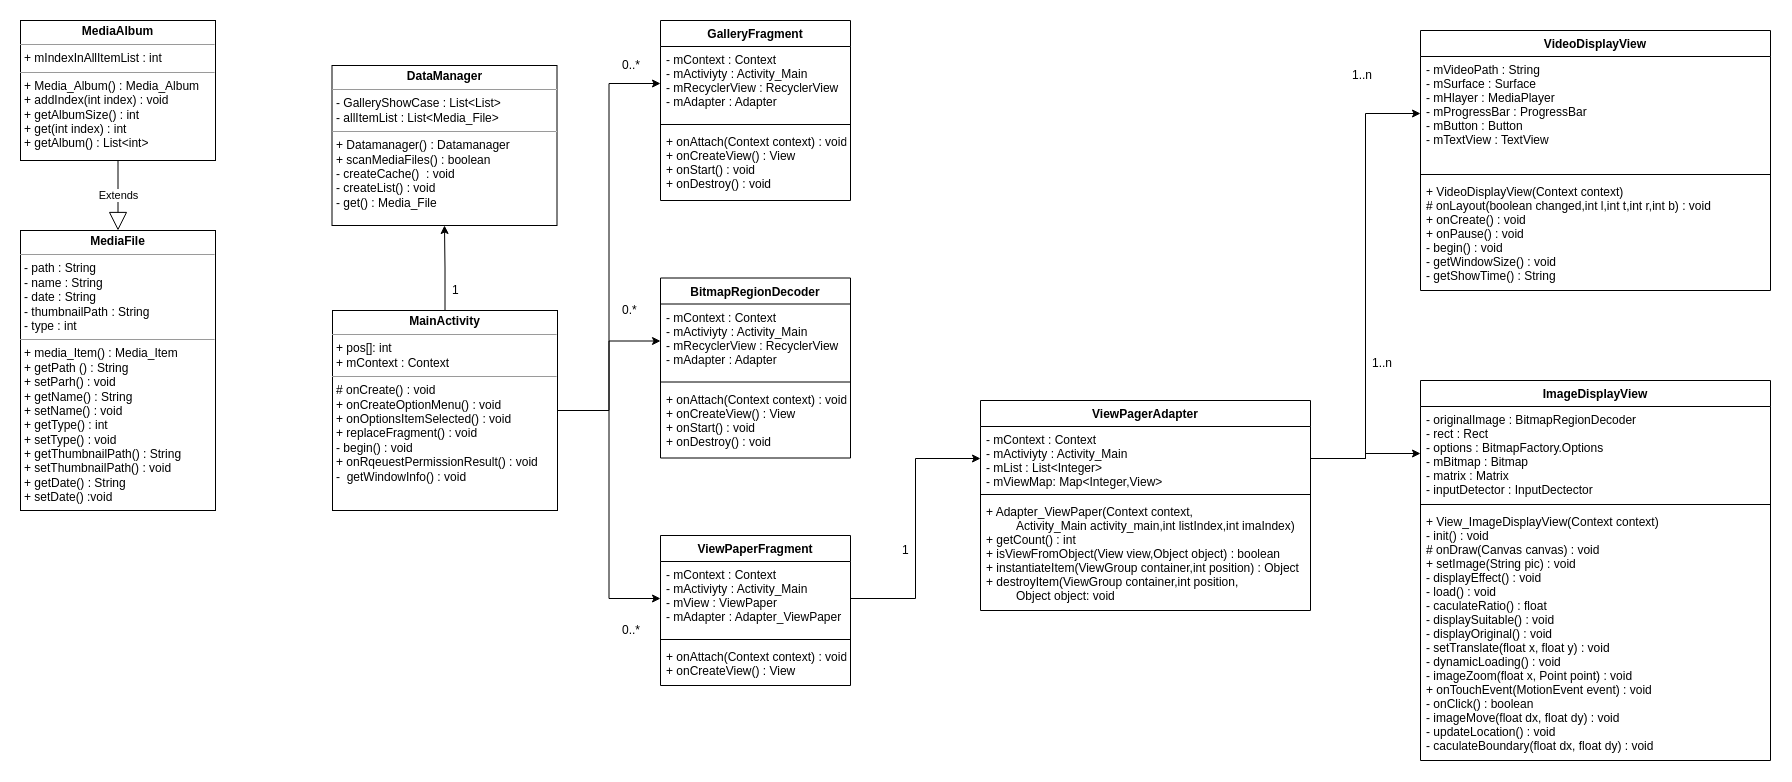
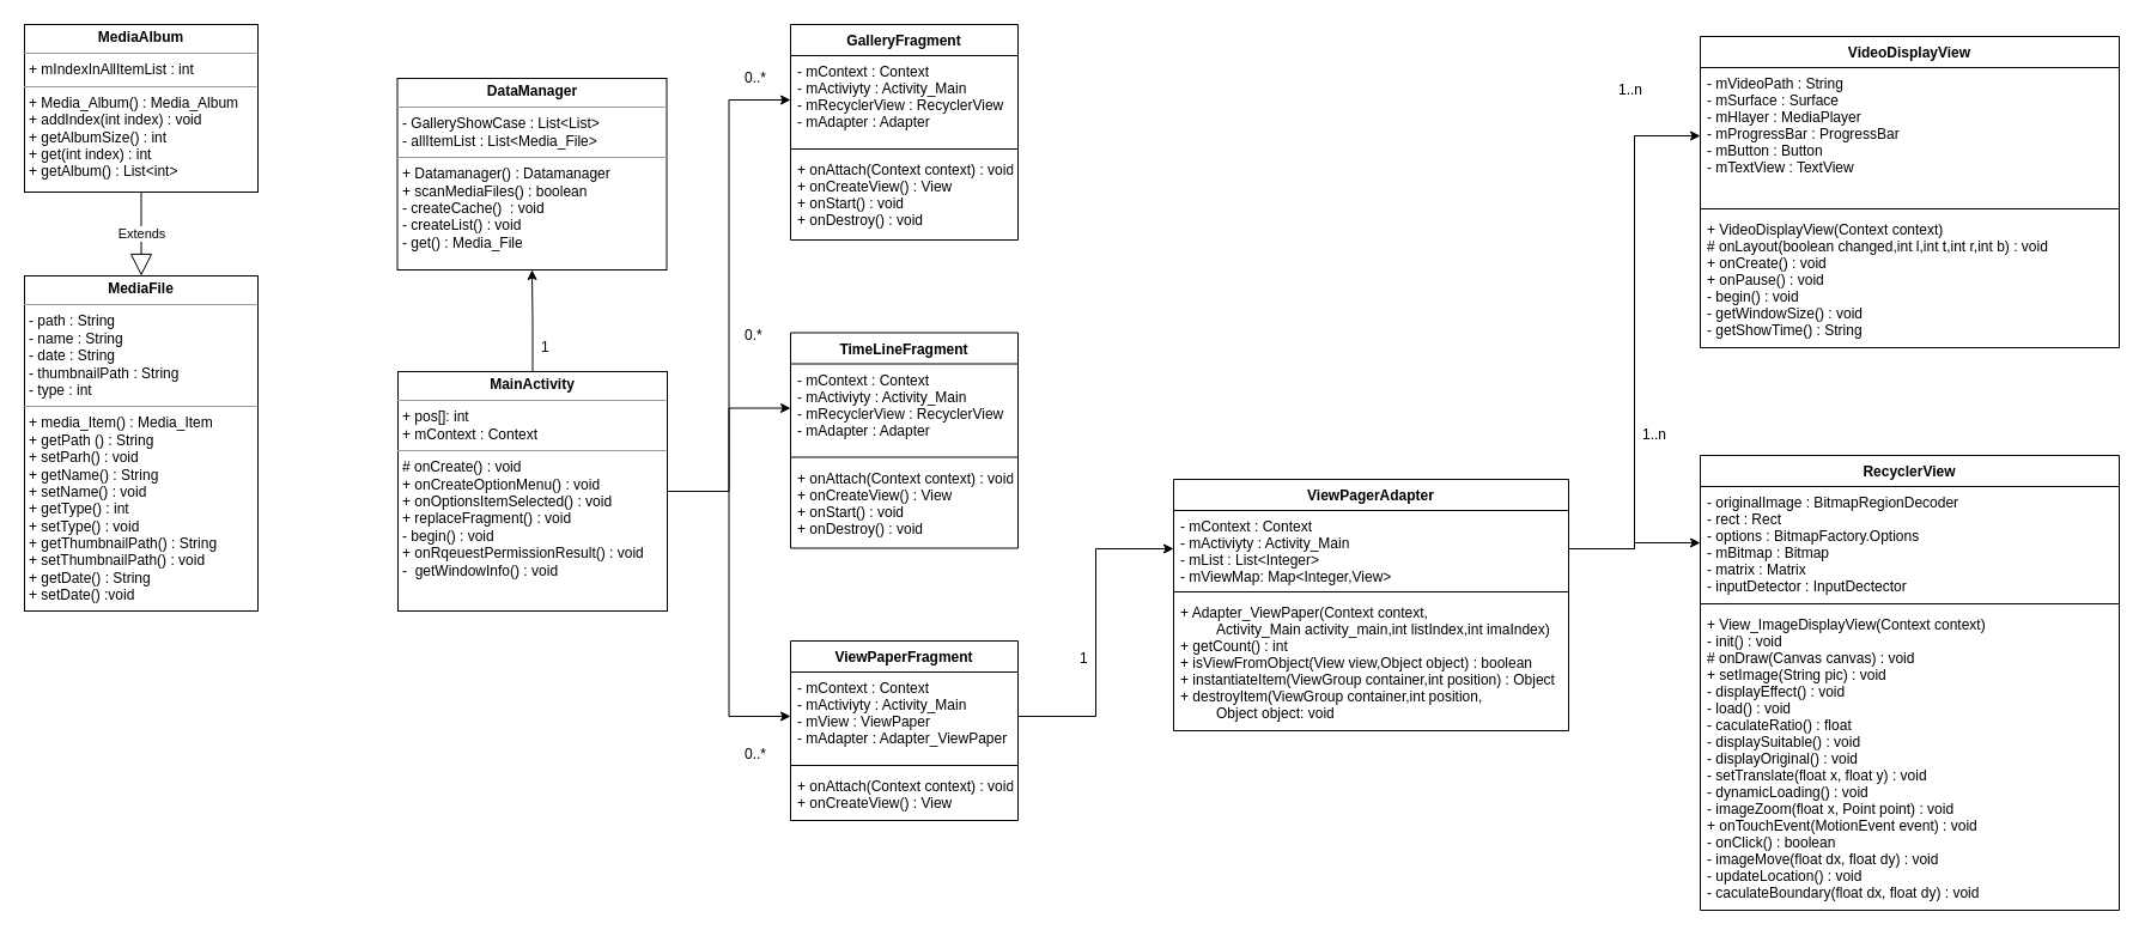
  <mxCell id="0" />
  <mxCell id="1" parent="0" />
  <mxCell id="2" value="ViewPaperFragment" style="swimlane;fontStyle=1;align=center;verticalAlign=top;childLayout=stackLayout;horizontal=1;startSize=26;horizontalStack=0;resizeParent=1;resizeParentMax=0;resizeLast=0;collapsible=1;marginBottom=0;gradientColor=none;swimlaneFillColor=none;fillColor=#FFFFFF;" parent="1" vertex="1"><mxGeometry x="660" y="535" width="190" height="150" as="geometry" /></mxCell>
  <mxCell id="3" value="- mContext : Context&#10;- mActiviyty : Activity_Main&#10;- mView : ViewPaper&#10;- mAdapter : Adapter_ViewPaper &#10;" style="text;strokeColor=none;fillColor=none;align=left;verticalAlign=top;spacingLeft=4;spacingRight=4;overflow=hidden;rotatable=0;points=[[0,0.5],[1,0.5]];portConstraint=eastwest;" parent="2" vertex="1"><mxGeometry y="26" width="190" height="74" as="geometry" /></mxCell>
  <mxCell id="4" value="" style="line;strokeWidth=1;fillColor=none;align=left;verticalAlign=middle;spacingTop=-1;spacingLeft=3;spacingRight=3;rotatable=0;labelPosition=right;points=[];portConstraint=eastwest;" parent="2" vertex="1"><mxGeometry y="100" width="190" height="8" as="geometry" /></mxCell>
  <mxCell id="5" value="+ onAttach(Context context) : void&#10;+ onCreateView() : View" style="text;strokeColor=none;fillColor=none;align=left;verticalAlign=top;spacingLeft=4;spacingRight=4;overflow=hidden;rotatable=0;points=[[0,0.5],[1,0.5]];portConstraint=eastwest;" parent="2" vertex="1"><mxGeometry y="108" width="190" height="42" as="geometry" /></mxCell>
  <mxCell id="6" value="ViewPagerAdapter" style="swimlane;fontStyle=1;align=center;verticalAlign=top;childLayout=stackLayout;horizontal=1;startSize=26;horizontalStack=0;resizeParent=1;resizeParentMax=0;resizeLast=0;collapsible=1;marginBottom=0;gradientColor=none;swimlaneFillColor=none;fillColor=#FFFFFF;" parent="1" vertex="1"><mxGeometry x="980" y="400" width="330" height="210" as="geometry"><mxRectangle x="670" y="-180" width="140" height="26" as="alternateBounds" /></mxGeometry></mxCell>
  <mxCell id="7" value="- mContext : Context&#10;- mActiviyty : Activity_Main&#10;- mList : List&lt;Integer&gt;&#10;- mViewMap: Map&lt;Integer,View&gt; &#10;" style="text;strokeColor=none;fillColor=none;align=left;verticalAlign=top;spacingLeft=4;spacingRight=4;overflow=hidden;rotatable=0;points=[[0,0.5],[1,0.5]];portConstraint=eastwest;" parent="6" vertex="1"><mxGeometry y="26" width="330" height="64" as="geometry" /></mxCell>
  <mxCell id="8" value="" style="line;strokeWidth=1;fillColor=none;align=left;verticalAlign=middle;spacingTop=-1;spacingLeft=3;spacingRight=3;rotatable=0;labelPosition=right;points=[];portConstraint=eastwest;" parent="6" vertex="1"><mxGeometry y="90" width="330" height="8" as="geometry" /></mxCell>
  <mxCell id="9" value="+ Adapter_ViewPaper(Context context,&#10;         Activity_Main activity_main,int listIndex,int imaIndex)&#10;+ getCount() : int&#10;+ isViewFromObject(View view,Object object) : boolean&#10;+ instantiateItem(ViewGroup container,int position) : Object&#10;+ destroyItem(ViewGroup container,int position,&#10;         Object object: void" style="text;strokeColor=none;fillColor=none;align=left;verticalAlign=top;spacingLeft=4;spacingRight=4;overflow=hidden;rotatable=0;points=[[0,0.5],[1,0.5]];portConstraint=eastwest;" parent="6" vertex="1"><mxGeometry y="98" width="330" height="112" as="geometry" /></mxCell>
  <mxCell id="10" value="VideoDisplayView" style="swimlane;fontStyle=1;align=center;verticalAlign=top;childLayout=stackLayout;horizontal=1;startSize=26;horizontalStack=0;resizeParent=1;resizeParentMax=0;resizeLast=0;collapsible=1;marginBottom=0;gradientColor=none;swimlaneFillColor=none;fillColor=#FFFFFF;" parent="1" vertex="1"><mxGeometry x="1420" y="30" width="350" height="260" as="geometry"><mxRectangle x="1100" y="-180" width="130" height="26" as="alternateBounds" /></mxGeometry></mxCell>
  <mxCell id="11" value="- mVideoPath : String&#10;- mSurface : Surface&#10;- mHlayer : MediaPlayer&#10;- mProgressBar : ProgressBar&#10;- mButton : Button&#10;- mTextView : TextView" style="text;strokeColor=none;fillColor=none;align=left;verticalAlign=top;spacingLeft=4;spacingRight=4;overflow=hidden;rotatable=0;points=[[0,0.5],[1,0.5]];portConstraint=eastwest;" parent="10" vertex="1"><mxGeometry y="26" width="350" height="114" as="geometry" /></mxCell>
  <mxCell id="12" value="" style="line;strokeWidth=1;fillColor=none;align=left;verticalAlign=middle;spacingTop=-1;spacingLeft=3;spacingRight=3;rotatable=0;labelPosition=right;points=[];portConstraint=eastwest;" parent="10" vertex="1"><mxGeometry y="140" width="350" height="8" as="geometry" /></mxCell>
  <mxCell id="13" value="+ VideoDisplayView(Context context)&#10;# onLayout(boolean changed,int l,int t,int r,int b) : void&#10;+ onCreate() : void&#10;+ onPause() : void&#10;- begin() : void&#10;- getWindowSize() : void&#10;- getShowTime() : String" style="text;strokeColor=none;fillColor=none;align=left;verticalAlign=top;spacingLeft=4;spacingRight=4;overflow=hidden;rotatable=0;points=[[0,0.5],[1,0.5]];portConstraint=eastwest;" parent="10" vertex="1"><mxGeometry y="148" width="350" height="112" as="geometry" /></mxCell>
- <mxCell id="14" value="ImageDisplayView" style="swimlane;fontStyle=1;align=center;verticalAlign=top;childLayout=stackLayout;horizontal=1;startSize=26;horizontalStack=0;resizeParent=1;resizeParentMax=0;resizeLast=0;collapsible=1;marginBottom=0;gradientColor=none;swimlaneFillColor=none;fillColor=#FFFFFF;" parent="1" vertex="1"><mxGeometry x="1420" y="380" width="350" height="380" as="geometry" /></mxCell>
+ <mxCell id="14" value="RecyclerView" style="swimlane;fontStyle=1;align=center;verticalAlign=top;childLayout=stackLayout;horizontal=1;startSize=26;horizontalStack=0;resizeParent=1;resizeParentMax=0;resizeLast=0;collapsible=1;marginBottom=0;gradientColor=none;swimlaneFillColor=none;fillColor=#FFFFFF;" parent="1" vertex="1"><mxGeometry x="1420" y="380" width="350" height="380" as="geometry" /></mxCell>
  <mxCell id="15" value="- originalImage : BitmapRegionDecoder&#10;- rect : Rect&#10;- options : BitmapFactory.Options&#10;- mBitmap : Bitmap&#10;- matrix : Matrix&#10;- inputDetector : InputDectector" style="text;strokeColor=none;fillColor=none;align=left;verticalAlign=top;spacingLeft=4;spacingRight=4;overflow=hidden;rotatable=0;points=[[0,0.5],[1,0.5]];portConstraint=eastwest;" parent="14" vertex="1"><mxGeometry y="26" width="350" height="94" as="geometry" /></mxCell>
  <mxCell id="16" value="" style="line;strokeWidth=1;fillColor=none;align=left;verticalAlign=middle;spacingTop=-1;spacingLeft=3;spacingRight=3;rotatable=0;labelPosition=right;points=[];portConstraint=eastwest;" parent="14" vertex="1"><mxGeometry y="120" width="350" height="8" as="geometry" /></mxCell>
  <mxCell id="17" value="+ View_ImageDisplayView(Context context)&#10;- init() : void&#10;# onDraw(Canvas canvas) : void&#10;+ setImage(String pic) : void&#10;- displayEffect() : void&#10;- load() : void&#10;- caculateRatio() : float&#10;- displaySuitable() : void&#10;- displayOriginal() : void&#10;- setTranslate(float x, float y) : void&#10;- dynamicLoading() : void&#10;- imageZoom(float x, Point point) : void&#10;+ onTouchEvent(MotionEvent event) : void&#10;- onClick() : boolean&#10;- imageMove(float dx, float dy) : void&#10;- updateLocation() : void&#10;- caculateBoundary(float dx, float dy) : void" style="text;strokeColor=none;fillColor=none;align=left;verticalAlign=top;spacingLeft=4;spacingRight=4;overflow=hidden;rotatable=0;points=[[0,0.5],[1,0.5]];portConstraint=eastwest;" parent="14" vertex="1"><mxGeometry y="128" width="350" height="252" as="geometry" /></mxCell>
  <mxCell id="18" value="&lt;p style=&quot;margin: 0px ; margin-top: 4px ; text-align: center&quot;&gt;&lt;b&gt;MediaAlbum&lt;/b&gt;&lt;/p&gt;&lt;hr size=&quot;1&quot;&gt;&lt;p style=&quot;margin: 0px ; margin-left: 4px&quot;&gt;+ mIndexInAllItemList : int&lt;/p&gt;&lt;hr size=&quot;1&quot;&gt;&lt;p style=&quot;margin: 0px ; margin-left: 4px&quot;&gt;+ Media_Album() : Media_Album&lt;br&gt;&lt;/p&gt;&lt;p style=&quot;margin: 0px ; margin-left: 4px&quot;&gt;+ addIndex(int index) : void&lt;/p&gt;&lt;p style=&quot;margin: 0px ; margin-left: 4px&quot;&gt;+ getAlbumSize() : int&lt;/p&gt;&lt;p style=&quot;margin: 0px ; margin-left: 4px&quot;&gt;+ get(int index) : int&lt;/p&gt;&lt;p style=&quot;margin: 0px ; margin-left: 4px&quot;&gt;+ getAlbum() : List&amp;lt;int&amp;gt;&lt;/p&gt;" style="verticalAlign=top;align=left;overflow=fill;fontSize=12;fontFamily=Helvetica;html=1;" parent="1" vertex="1"><mxGeometry x="20" y="20" width="195" height="140" as="geometry" /></mxCell>
  <mxCell id="19" value="&lt;p style=&quot;margin: 0px ; margin-top: 4px ; text-align: center&quot;&gt;&lt;b&gt;MediaFile&lt;/b&gt;&lt;/p&gt;&lt;hr size=&quot;1&quot;&gt;&lt;p style=&quot;margin: 0px ; margin-left: 4px&quot;&gt;- path : String&lt;/p&gt;&lt;p style=&quot;margin: 0px ; margin-left: 4px&quot;&gt;- name : String&lt;/p&gt;&lt;p style=&quot;margin: 0px ; margin-left: 4px&quot;&gt;- date : String&lt;/p&gt;&lt;p style=&quot;margin: 0px ; margin-left: 4px&quot;&gt;- thumbnailPath : String&lt;/p&gt;&lt;p style=&quot;margin: 0px ; margin-left: 4px&quot;&gt;- type : int&lt;/p&gt;&lt;hr size=&quot;1&quot;&gt;&lt;p style=&quot;margin: 0px ; margin-left: 4px&quot;&gt;+ media_Item() : Media_Item&lt;/p&gt;&lt;p style=&quot;margin: 0px ; margin-left: 4px&quot;&gt;+ getPath () : String&lt;/p&gt;&lt;p style=&quot;margin: 0px ; margin-left: 4px&quot;&gt;+ setParh() : void&lt;/p&gt;&lt;p style=&quot;margin: 0px ; margin-left: 4px&quot;&gt;+ getName() : String&lt;/p&gt;&lt;p style=&quot;margin: 0px ; margin-left: 4px&quot;&gt;+ setName() : void&lt;/p&gt;&lt;p style=&quot;margin: 0px ; margin-left: 4px&quot;&gt;+ getType() : int&lt;/p&gt;&lt;p style=&quot;margin: 0px ; margin-left: 4px&quot;&gt;+ setType() : void&lt;/p&gt;&lt;p style=&quot;margin: 0px ; margin-left: 4px&quot;&gt;+ getThumbnailPath() : String&lt;/p&gt;&lt;p style=&quot;margin: 0px ; margin-left: 4px&quot;&gt;+ setThumbnailPath() : void&lt;/p&gt;&lt;p style=&quot;margin: 0px ; margin-left: 4px&quot;&gt;+ getDate() : String&lt;/p&gt;&lt;p style=&quot;margin: 0px ; margin-left: 4px&quot;&gt;+ setDate() :void&amp;nbsp;&lt;/p&gt;" style="verticalAlign=top;align=left;overflow=fill;fontSize=12;fontFamily=Helvetica;html=1;" parent="1" vertex="1"><mxGeometry x="20" y="230" width="195" height="280" as="geometry" /></mxCell>
  <mxCell id="20" value="Extends" style="endArrow=block;endSize=16;endFill=0;html=1;exitX=0.5;exitY=1;exitDx=0;exitDy=0;" parent="1" source="18" target="19" edge="1"><mxGeometry width="160" relative="1" as="geometry"><mxPoint x="235" y="460" as="sourcePoint" /><mxPoint x="395" y="460" as="targetPoint" /></mxGeometry></mxCell>
  <mxCell id="21" value="GalleryFragment" style="swimlane;fontStyle=1;align=center;verticalAlign=top;childLayout=stackLayout;horizontal=1;startSize=26;horizontalStack=0;resizeParent=1;resizeParentMax=0;resizeLast=0;collapsible=1;marginBottom=0;gradientColor=none;swimlaneFillColor=none;fillColor=#FFFFFF;" parent="1" vertex="1"><mxGeometry x="660" y="20" width="190" height="180" as="geometry" /></mxCell>
  <mxCell id="22" value="- mContext : Context&#10;- mActiviyty : Activity_Main&#10;- mRecyclerView : RecyclerView&#10;- mAdapter : Adapter &#10;" style="text;strokeColor=none;fillColor=none;align=left;verticalAlign=top;spacingLeft=4;spacingRight=4;overflow=hidden;rotatable=0;points=[[0,0.5],[1,0.5]];portConstraint=eastwest;" parent="21" vertex="1"><mxGeometry y="26" width="190" height="74" as="geometry" /></mxCell>
  <mxCell id="23" value="" style="line;strokeWidth=1;fillColor=none;align=left;verticalAlign=middle;spacingTop=-1;spacingLeft=3;spacingRight=3;rotatable=0;labelPosition=right;points=[];portConstraint=eastwest;" parent="21" vertex="1"><mxGeometry y="100" width="190" height="8" as="geometry" /></mxCell>
  <mxCell id="24" value="+ onAttach(Context context) : void&#10;+ onCreateView() : View&#10;+ onStart() : void&#10;+ onDestroy() : void&#10;&#10;" style="text;strokeColor=none;fillColor=none;align=left;verticalAlign=top;spacingLeft=4;spacingRight=4;overflow=hidden;rotatable=0;points=[[0,0.5],[1,0.5]];portConstraint=eastwest;" parent="21" vertex="1"><mxGeometry y="108" width="190" height="72" as="geometry" /></mxCell>
  <mxCell id="25" style="edgeStyle=orthogonalEdgeStyle;rounded=0;orthogonalLoop=1;jettySize=auto;html=1;exitX=0.5;exitY=0;exitDx=0;exitDy=0;entryX=0.5;entryY=1;entryDx=0;entryDy=0;" parent="1" source="29" target="30" edge="1"><mxGeometry relative="1" as="geometry" /></mxCell>
  <mxCell id="26" style="edgeStyle=orthogonalEdgeStyle;rounded=0;orthogonalLoop=1;jettySize=auto;html=1;exitX=1;exitY=0.5;exitDx=0;exitDy=0;entryX=0;entryY=0.5;entryDx=0;entryDy=0;" edge="1" parent="1" source="29" target="41"><mxGeometry relative="1" as="geometry" /></mxCell>
  <mxCell id="27" style="edgeStyle=orthogonalEdgeStyle;rounded=0;orthogonalLoop=1;jettySize=auto;html=1;exitX=1;exitY=0.5;exitDx=0;exitDy=0;entryX=0;entryY=0.5;entryDx=0;entryDy=0;" edge="1" parent="1" source="29" target="22"><mxGeometry relative="1" as="geometry" /></mxCell>
  <mxCell id="28" style="edgeStyle=orthogonalEdgeStyle;rounded=0;orthogonalLoop=1;jettySize=auto;html=1;exitX=1;exitY=0.5;exitDx=0;exitDy=0;entryX=0;entryY=0.5;entryDx=0;entryDy=0;" edge="1" parent="1" source="29" target="3"><mxGeometry relative="1" as="geometry" /></mxCell>
  <mxCell id="29" value="&lt;p style=&quot;margin: 0px ; margin-top: 4px ; text-align: center&quot;&gt;&lt;b&gt;MainActivity&lt;/b&gt;&lt;/p&gt;&lt;hr size=&quot;1&quot;&gt;&lt;p style=&quot;margin: 0px ; margin-left: 4px&quot;&gt;&lt;span&gt;+ pos[]: int&lt;/span&gt;&lt;br&gt;&lt;/p&gt;&lt;p style=&quot;margin: 0px ; margin-left: 4px&quot;&gt;+ mContext : Context&lt;/p&gt;&lt;hr size=&quot;1&quot;&gt;&lt;p style=&quot;margin: 0px ; margin-left: 4px&quot;&gt;# onCreate()&lt;b&gt;&amp;nbsp;&lt;/b&gt;: void&lt;/p&gt;&lt;p style=&quot;margin: 0px ; margin-left: 4px&quot;&gt;+ onCreateOptionMenu() : void&lt;/p&gt;&lt;p style=&quot;margin: 0px ; margin-left: 4px&quot;&gt;+ onOptionsItemSelected() : void&lt;/p&gt;&lt;p style=&quot;margin: 0px ; margin-left: 4px&quot;&gt;+ replaceFragment() : void&lt;/p&gt;&lt;p style=&quot;margin: 0px ; margin-left: 4px&quot;&gt;- begin() : void&lt;/p&gt;&lt;p style=&quot;margin: 0px ; margin-left: 4px&quot;&gt;+ onRqeuestPermissionResult() : void&lt;/p&gt;&lt;p style=&quot;margin: 0px ; margin-left: 4px&quot;&gt;&lt;span&gt;-&amp;nbsp; getWindowInfo() : void&lt;/span&gt;&lt;span&gt;&amp;nbsp;&lt;/span&gt;&lt;/p&gt;" style="verticalAlign=top;align=left;overflow=fill;fontSize=12;fontFamily=Helvetica;html=1;" parent="1" vertex="1"><mxGeometry x="332" y="310" width="225" height="200" as="geometry" /></mxCell>
  <mxCell id="30" value="&lt;p style=&quot;margin: 0px ; margin-top: 4px ; text-align: center&quot;&gt;&lt;b&gt;DataManager&lt;/b&gt;&lt;/p&gt;&lt;hr size=&quot;1&quot;&gt;&lt;p style=&quot;margin: 0px ; margin-left: 4px&quot;&gt;- GalleryShowCase : List&amp;lt;List&amp;gt;&lt;/p&gt;&lt;p style=&quot;margin: 0px ; margin-left: 4px&quot;&gt;- allItemList : List&amp;lt;Media_File&amp;gt;&lt;/p&gt;&lt;hr size=&quot;1&quot;&gt;&lt;p style=&quot;margin: 0px ; margin-left: 4px&quot;&gt;+ Datamanager() : Datamanager&lt;/p&gt;&lt;p style=&quot;margin: 0px ; margin-left: 4px&quot;&gt;+ scanMediaFiles() : boolean&lt;/p&gt;&lt;p style=&quot;margin: 0px ; margin-left: 4px&quot;&gt;- createCache()&amp;nbsp; : void&lt;/p&gt;&lt;p style=&quot;margin: 0px ; margin-left: 4px&quot;&gt;- createList() : void&lt;/p&gt;&lt;p style=&quot;margin: 0px ; margin-left: 4px&quot;&gt;- get() : Media_File&lt;/p&gt;" style="verticalAlign=top;align=left;overflow=fill;fontSize=12;fontFamily=Helvetica;html=1;" parent="1" vertex="1"><mxGeometry x="331.5" y="65" width="225" height="160" as="geometry" /></mxCell>
  <mxCell id="31" value="0..*" style="text;html=1;resizable=0;points=[];autosize=1;align=left;verticalAlign=top;spacingTop=-4;" parent="1" vertex="1"><mxGeometry x="620" y="55" width="30" height="20" as="geometry" /></mxCell>
  <mxCell id="32" value="1" style="text;html=1;resizable=0;points=[];autosize=1;align=left;verticalAlign=top;spacingTop=-4;" parent="1" vertex="1"><mxGeometry x="450" y="280" width="20" height="20" as="geometry" /></mxCell>
  <mxCell id="33" value="0..*" style="text;html=1;resizable=0;points=[];autosize=1;align=left;verticalAlign=top;spacingTop=-4;" parent="1" vertex="1"><mxGeometry x="620" y="620" width="30" height="20" as="geometry" /></mxCell>
  <mxCell id="34" style="edgeStyle=orthogonalEdgeStyle;rounded=0;orthogonalLoop=1;jettySize=auto;html=1;exitX=1;exitY=0.5;exitDx=0;exitDy=0;entryX=0;entryY=0.5;entryDx=0;entryDy=0;" parent="1" source="3" target="7" edge="1"><mxGeometry relative="1" as="geometry" /></mxCell>
  <mxCell id="35" value="1" style="text;html=1;resizable=0;points=[];autosize=1;align=left;verticalAlign=top;spacingTop=-4;" parent="1" vertex="1"><mxGeometry x="900" y="540" width="20" height="20" as="geometry" /></mxCell>
  <mxCell id="36" style="edgeStyle=orthogonalEdgeStyle;rounded=0;orthogonalLoop=1;jettySize=auto;html=1;exitX=1;exitY=0.5;exitDx=0;exitDy=0;entryX=0;entryY=0.5;entryDx=0;entryDy=0;" parent="1" source="7" target="11" edge="1"><mxGeometry relative="1" as="geometry" /></mxCell>
  <mxCell id="37" value="1..n" style="text;html=1;resizable=0;points=[];autosize=1;align=left;verticalAlign=top;spacingTop=-4;" parent="1" vertex="1"><mxGeometry x="1350" y="65" width="40" height="20" as="geometry" /></mxCell>
  <mxCell id="38" style="edgeStyle=orthogonalEdgeStyle;rounded=0;orthogonalLoop=1;jettySize=auto;html=1;exitX=1;exitY=0.5;exitDx=0;exitDy=0;entryX=0;entryY=0.5;entryDx=0;entryDy=0;" parent="1" source="7" target="15" edge="1"><mxGeometry relative="1" as="geometry" /></mxCell>
  <mxCell id="39" value="1..n" style="text;html=1;resizable=0;points=[];autosize=1;align=left;verticalAlign=top;spacingTop=-4;" parent="1" vertex="1"><mxGeometry x="1370" y="353" width="40" height="20" as="geometry" /></mxCell>
- <mxCell id="40" value="BitmapRegionDecoder" style="swimlane;fontStyle=1;align=center;verticalAlign=top;childLayout=stackLayout;horizontal=1;startSize=26;horizontalStack=0;resizeParent=1;resizeParentMax=0;resizeLast=0;collapsible=1;marginBottom=0;gradientColor=none;swimlaneFillColor=none;fillColor=#FFFFFF;" vertex="1" parent="1"><mxGeometry x="660" y="277.5" width="190" height="180" as="geometry" /></mxCell>
+ <mxCell id="40" value="TimeLineFragment" style="swimlane;fontStyle=1;align=center;verticalAlign=top;childLayout=stackLayout;horizontal=1;startSize=26;horizontalStack=0;resizeParent=1;resizeParentMax=0;resizeLast=0;collapsible=1;marginBottom=0;gradientColor=none;swimlaneFillColor=none;fillColor=#FFFFFF;" vertex="1" parent="1"><mxGeometry x="660" y="277.5" width="190" height="180" as="geometry" /></mxCell>
  <mxCell id="41" value="- mContext : Context&#10;- mActiviyty : Activity_Main&#10;- mRecyclerView : RecyclerView&#10;- mAdapter : Adapter &#10;" style="text;strokeColor=none;fillColor=none;align=left;verticalAlign=top;spacingLeft=4;spacingRight=4;overflow=hidden;rotatable=0;points=[[0,0.5],[1,0.5]];portConstraint=eastwest;" vertex="1" parent="40"><mxGeometry y="26" width="190" height="74" as="geometry" /></mxCell>
  <mxCell id="42" value="" style="line;strokeWidth=1;fillColor=none;align=left;verticalAlign=middle;spacingTop=-1;spacingLeft=3;spacingRight=3;rotatable=0;labelPosition=right;points=[];portConstraint=eastwest;" vertex="1" parent="40"><mxGeometry y="100" width="190" height="8" as="geometry" /></mxCell>
  <mxCell id="43" value="+ onAttach(Context context) : void&#10;+ onCreateView() : View&#10;+ onStart() : void&#10;+ onDestroy() : void&#10;&#10;" style="text;strokeColor=none;fillColor=none;align=left;verticalAlign=top;spacingLeft=4;spacingRight=4;overflow=hidden;rotatable=0;points=[[0,0.5],[1,0.5]];portConstraint=eastwest;" vertex="1" parent="40"><mxGeometry y="108" width="190" height="72" as="geometry" /></mxCell>
- <mxCell id="44" value="0.*" style="text;html=1;resizable=0;points=[];autosize=1;align=left;verticalAlign=top;spacingTop=-4;" vertex="1" parent="1"><mxGeometry x="620" y="300" width="30" height="20" as="geometry" /></mxCell>
+ <mxCell id="44" value="0.*" style="text;html=1;resizable=0;points=[];autosize=1;align=left;verticalAlign=top;spacingTop=-4;" vertex="1" parent="1"><mxGeometry x="620" y="270" width="30" height="20" as="geometry" /></mxCell>
